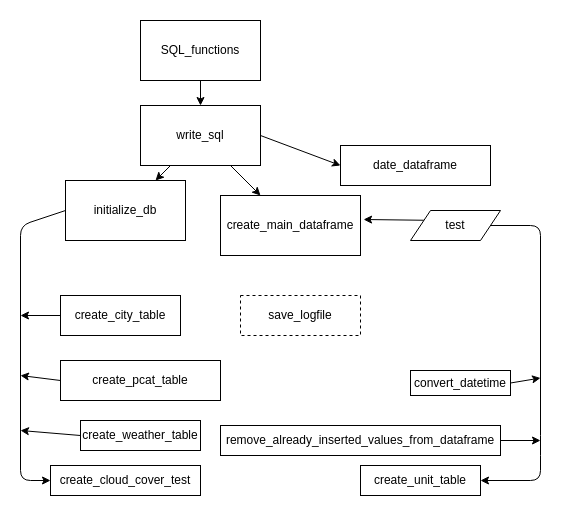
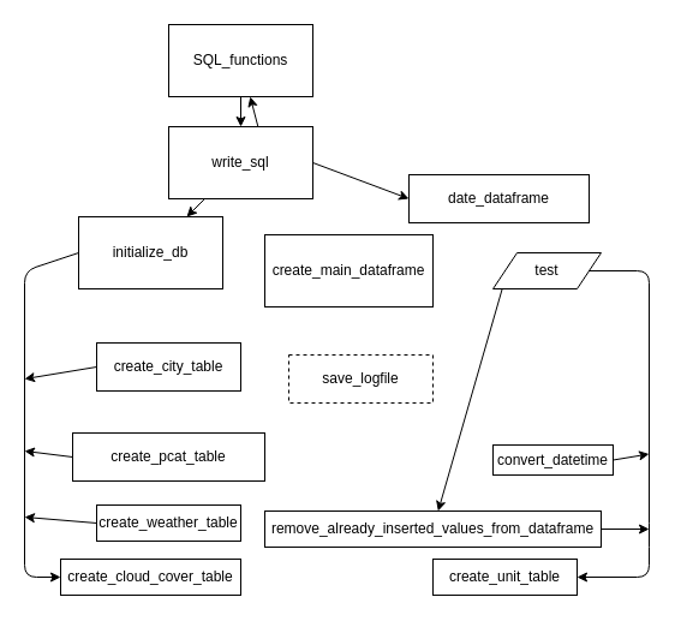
  <mxCell id="0" />
  <mxCell id="1" parent="0" />
  <mxCell id="2" style="edgeStyle=none;html=1;exitX=0.5;exitY=1;exitDx=0;exitDy=0;entryX=0.5;entryY=0;entryDx=0;entryDy=0;" edge="1" parent="1" target="6"><mxGeometry relative="1" as="geometry"><mxPoint x="200" y="80" as="sourcePoint" /></mxGeometry></mxCell>
- <mxCell id="3" style="edgeStyle=none;html=1;exitX=0.75;exitY=1;exitDx=0;exitDy=0;" edge="1" parent="1" source="6" target="10"><mxGeometry relative="1" as="geometry" /></mxCell>
+ <mxCell id="3" style="edgeStyle=none;html=1;exitX=0.75;exitY=1;exitDx=0;exitDy=0;" edge="1" parent="1" source="6" target="26"><mxGeometry relative="1" as="geometry" /></mxCell>
  <mxCell id="4" style="edgeStyle=none;html=1;exitX=0.25;exitY=1;exitDx=0;exitDy=0;" edge="1" parent="1" source="6" target="8"><mxGeometry relative="1" as="geometry" /></mxCell>
  <mxCell id="5" style="edgeStyle=none;html=1;exitX=1;exitY=0.5;exitDx=0;exitDy=0;entryX=0;entryY=0.5;entryDx=0;entryDy=0;" edge="1" parent="1" source="6" target="25"><mxGeometry relative="1" as="geometry" /></mxCell>
  <mxCell id="6" value="write_sql" style="whiteSpace=wrap;html=1;" vertex="1" parent="1"><mxGeometry x="140" y="105" width="120" height="60" as="geometry" /></mxCell>
  <mxCell id="7" style="edgeStyle=none;html=1;exitX=0;exitY=0.5;exitDx=0;exitDy=0;entryX=0;entryY=0.5;entryDx=0;entryDy=0;" edge="1" parent="1" source="8"><mxGeometry relative="1" as="geometry"><Array as="points"><mxPoint x="20" y="225" /><mxPoint x="20" y="480" /></Array><mxPoint x="50" y="480" as="targetPoint" /></mxGeometry></mxCell>
  <mxCell id="8" value="initialize_db" style="whiteSpace=wrap;html=1;" vertex="1" parent="1"><mxGeometry x="65" y="180" width="120" height="60" as="geometry" /></mxCell>
  <mxCell id="9" style="edgeStyle=none;html=1;entryX=1;entryY=0.5;entryDx=0;entryDy=0;" edge="1" parent="1"><mxGeometry relative="1" as="geometry"><mxPoint x="490" y="225" as="sourcePoint" /><Array as="points"><mxPoint x="540" y="225" /><mxPoint x="540" y="445" /><mxPoint x="540" y="480" /></Array><mxPoint x="480" y="480" as="targetPoint" /></mxGeometry></mxCell>
  <mxCell id="10" value="create_main_dataframe" style="whiteSpace=wrap;html=1;" vertex="1" parent="1"><mxGeometry x="220" y="195" width="140" height="60" as="geometry" /></mxCell>
  <mxCell id="11" style="edgeStyle=none;html=1;exitX=0;exitY=0.5;exitDx=0;exitDy=0;" edge="1" parent="1" source="12"><mxGeometry relative="1" as="geometry"><mxPoint x="20" y="315" as="targetPoint" /></mxGeometry></mxCell>
- <mxCell id="12" value="create_city_table" style="whiteSpace=wrap;html=1;" vertex="1" parent="1"><mxGeometry x="60" y="295" width="120" height="40" as="geometry" /></mxCell>
+ <mxCell id="12" value="create_city_table" style="whiteSpace=wrap;html=1;" vertex="1" parent="1"><mxGeometry x="80" y="285" width="120" height="40" as="geometry" /></mxCell>
  <mxCell id="13" style="edgeStyle=none;html=1;exitX=0;exitY=0.5;exitDx=0;exitDy=0;" edge="1" parent="1" source="14"><mxGeometry relative="1" as="geometry"><mxPoint x="20" y="375" as="targetPoint" /></mxGeometry></mxCell>
  <mxCell id="14" value="create_pcat_table" style="whiteSpace=wrap;html=1;" vertex="1" parent="1"><mxGeometry x="60" y="360" width="160" height="40" as="geometry" /></mxCell>
  <mxCell id="15" style="edgeStyle=none;html=1;exitX=0;exitY=0.5;exitDx=0;exitDy=0;" edge="1" parent="1" source="16"><mxGeometry relative="1" as="geometry"><mxPoint x="20" y="430" as="targetPoint" /></mxGeometry></mxCell>
  <mxCell id="16" value="create_weather_table" style="whiteSpace=wrap;html=1;" vertex="1" parent="1"><mxGeometry x="80" y="420" width="120" height="30" as="geometry" /></mxCell>
  <mxCell id="17" value="save_logfile" style="whiteSpace=wrap;html=1;dashed=1;" vertex="1" parent="1"><mxGeometry x="240" y="295" width="120" height="40" as="geometry" /></mxCell>
  <mxCell id="18" style="edgeStyle=none;html=1;exitX=1;exitY=0.5;exitDx=0;exitDy=0;" edge="1" parent="1" source="19"><mxGeometry relative="1" as="geometry"><mxPoint x="540" y="377.5" as="targetPoint" /></mxGeometry></mxCell>
  <mxCell id="19" value="convert_datetime" style="whiteSpace=wrap;html=1;" vertex="1" parent="1"><mxGeometry x="410" y="370" width="100" height="25" as="geometry" /></mxCell>
  <mxCell id="20" style="edgeStyle=none;html=1;" edge="1" parent="1" source="22"><mxGeometry relative="1" as="geometry"><mxPoint x="240" y="440" as="targetPoint" /></mxGeometry></mxCell>
  <mxCell id="21" style="edgeStyle=none;html=1;exitX=1;exitY=0.5;exitDx=0;exitDy=0;" edge="1" parent="1" source="22"><mxGeometry relative="1" as="geometry"><mxPoint x="540" y="440" as="targetPoint" /></mxGeometry></mxCell>
  <mxCell id="22" value="remove_already_inserted_values_from_dataframe" style="whiteSpace=wrap;html=1;" vertex="1" parent="1"><mxGeometry x="220" y="425" width="280" height="30" as="geometry" /></mxCell>
- <mxCell id="23" style="edgeStyle=none;html=1;exitX=0;exitY=0.25;exitDx=0;exitDy=0;entryX=1.022;entryY=0.4;entryDx=0;entryDy=0;entryPerimeter=0;" edge="1" parent="1" source="24" target="10"><mxGeometry relative="1" as="geometry" /></mxCell>
+ <mxCell id="23" style="edgeStyle=none;html=1;exitX=0;exitY=0.25;exitDx=0;exitDy=0;" edge="1" parent="1" source="24" target="22"><mxGeometry relative="1" as="geometry" /></mxCell>
  <mxCell id="24" value="test" style="shape=parallelogram;perimeter=parallelogramPerimeter;whiteSpace=wrap;html=1;fixedSize=1;" vertex="1" parent="1"><mxGeometry x="410" y="210" width="90" height="30" as="geometry" /></mxCell>
  <mxCell id="25" value="date_dataframe" style="whiteSpace=wrap;html=1;" vertex="1" parent="1"><mxGeometry x="340" y="145" width="150" height="40" as="geometry" /></mxCell>
  <mxCell id="26" value="SQL_functions" style="whiteSpace=wrap;html=1;" vertex="1" parent="1"><mxGeometry x="140" y="20" width="120" height="60" as="geometry" /></mxCell>
- <mxCell id="27" value="create_cloud_cover_test" style="whiteSpace=wrap;html=1;" vertex="1" parent="1"><mxGeometry x="50" y="465" width="150" height="30" as="geometry" /></mxCell>
+ <mxCell id="27" value="create_cloud_cover_table" style="whiteSpace=wrap;html=1;" vertex="1" parent="1"><mxGeometry x="50" y="465" width="150" height="30" as="geometry" /></mxCell>
  <mxCell id="28" value="create_unit_table" style="whiteSpace=wrap;html=1;" vertex="1" parent="1"><mxGeometry x="360" y="465" width="120" height="30" as="geometry" /></mxCell>
